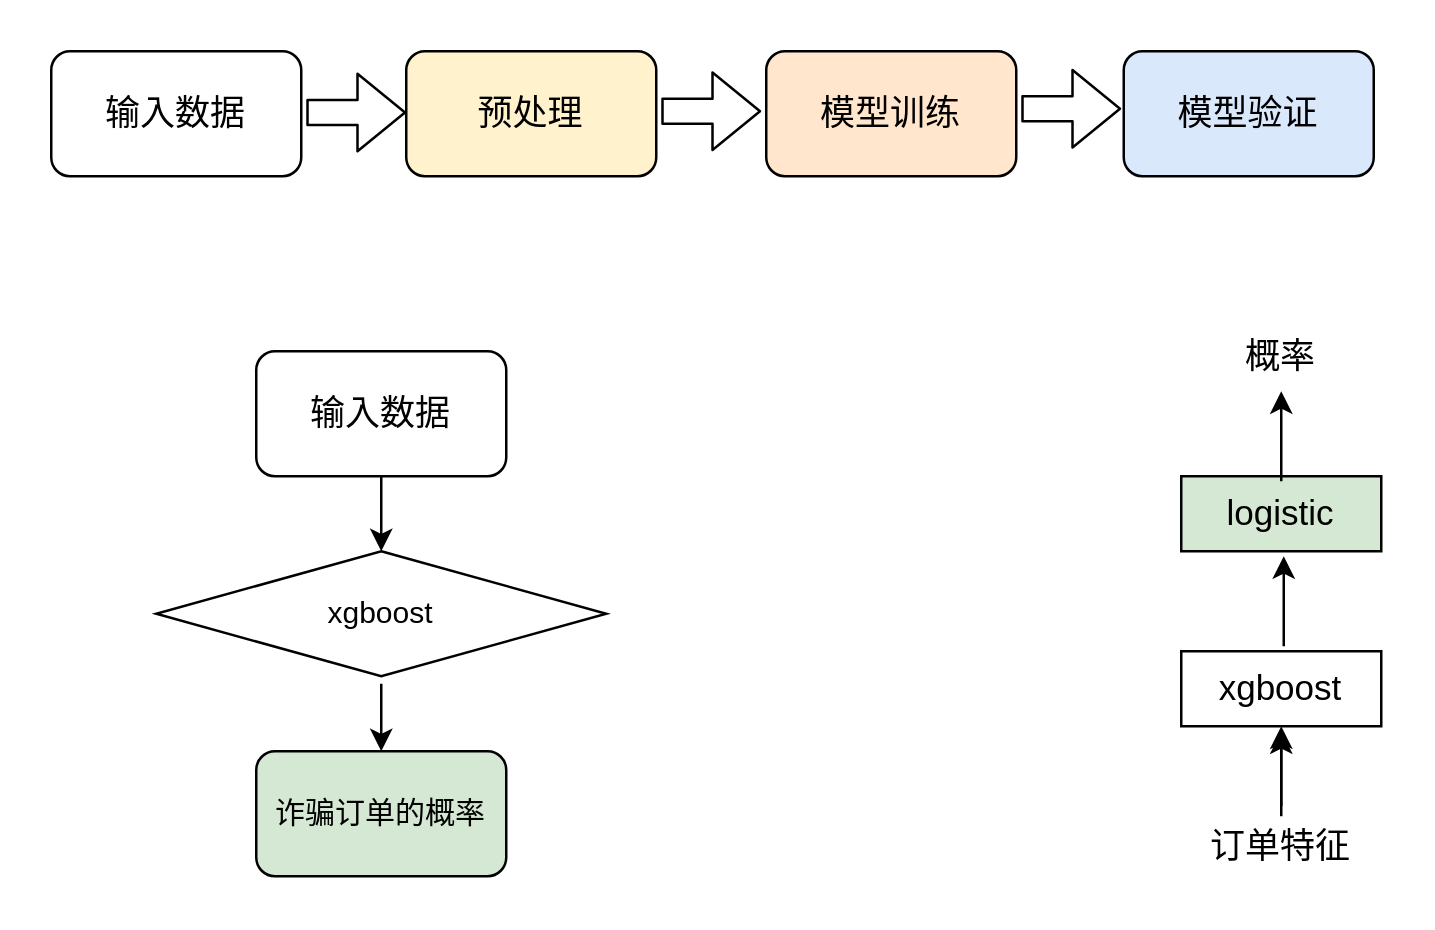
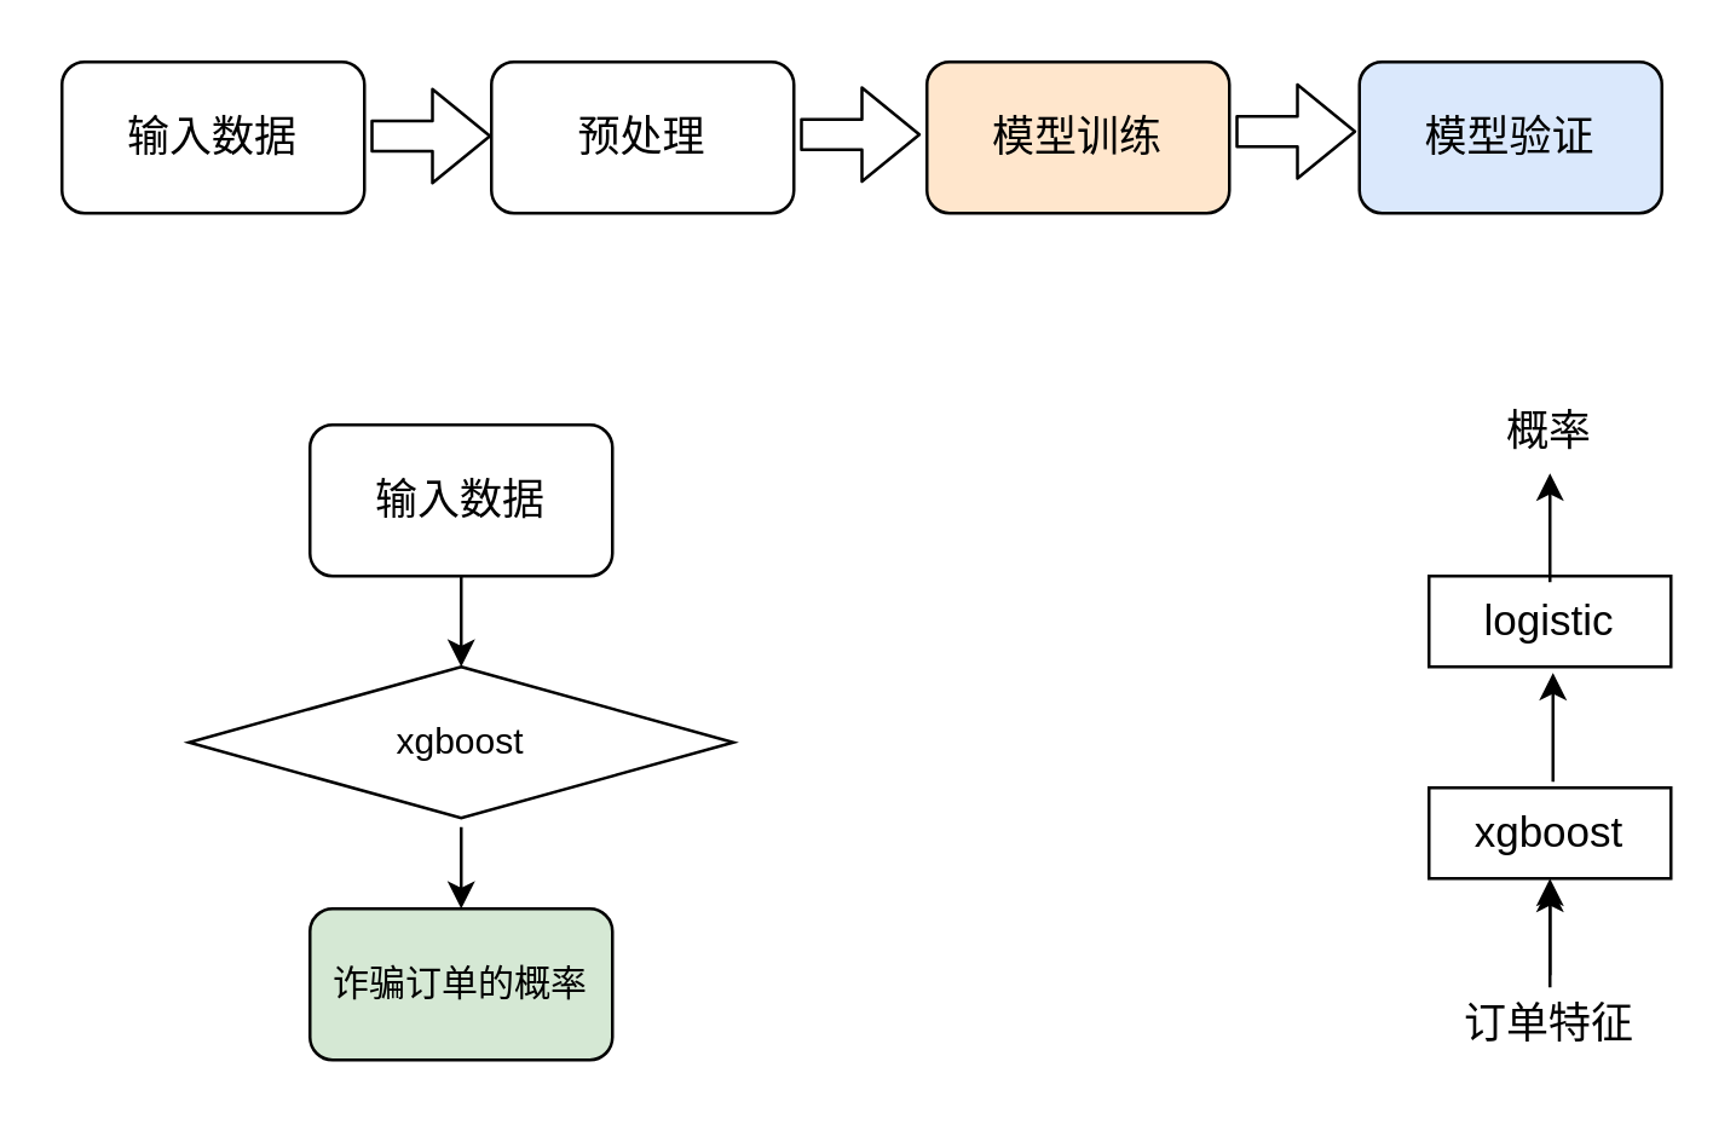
  <mxCell id="0" />
  <mxCell id="1" parent="0" />
  <mxCell id="2" value="&lt;font style=&quot;font-size: 14px&quot;&gt;输入数据&lt;/font&gt;" parent="1" style="rounded=1;whiteSpace=wrap;html=1;" vertex="1"><mxGeometry as="geometry" x="20" y="20" width="100" height="50" /></mxCell>
- <mxCell id="3" value="&lt;font style=&quot;font-size: 14px&quot;&gt;预处理&lt;/font&gt;" parent="1" style="rounded=1;whiteSpace=wrap;html=1;fillColor=#fff2cc;" vertex="1"><mxGeometry as="geometry" x="162" y="20" width="100" height="50" /></mxCell>
+ <mxCell id="3" value="&lt;font style=&quot;font-size: 14px&quot;&gt;预处理&lt;/font&gt;" parent="1" style="rounded=1;whiteSpace=wrap;html=1;" vertex="1"><mxGeometry as="geometry" x="162" y="20" width="100" height="50" /></mxCell>
  <mxCell id="4" value="&lt;font style=&quot;font-size: 14px&quot;&gt;模型训练&lt;/font&gt;" parent="1" style="rounded=1;whiteSpace=wrap;html=1;fillColor=#ffe6cc;" vertex="1"><mxGeometry as="geometry" x="306" y="20" width="100" height="50" /></mxCell>
  <mxCell id="5" value="&lt;font style=&quot;font-size: 14px&quot;&gt;模型验证&lt;/font&gt;" parent="1" style="rounded=1;whiteSpace=wrap;html=1;fillColor=#dae8fc;" vertex="1"><mxGeometry as="geometry" x="449" y="20" width="100" height="50" /></mxCell>
  <mxCell id="6" value="" parent="1" style="shape=flexArrow;endArrow=classic;html=1;" edge="1"><mxGeometry as="geometry" width="50" height="50" relative="1"><mxPoint as="sourcePoint" x="122" y="44.5" /><mxPoint as="targetPoint" x="162" y="44.5" /></mxGeometry></mxCell>
  <mxCell id="7" value="" parent="1" style="shape=flexArrow;endArrow=classic;html=1;" edge="1"><mxGeometry as="geometry" width="50" height="50" relative="1"><mxPoint as="sourcePoint" x="264" y="44" /><mxPoint as="targetPoint" x="304" y="44" /></mxGeometry></mxCell>
  <mxCell id="8" value="" parent="1" style="shape=flexArrow;endArrow=classic;html=1;" edge="1"><mxGeometry as="geometry" width="50" height="50" relative="1"><mxPoint as="sourcePoint" x="408" y="43" /><mxPoint as="targetPoint" x="448" y="43" /></mxGeometry></mxCell>
  <mxCell id="9" value="&lt;font style=&quot;font-size: 14px&quot;&gt;输入数据&lt;/font&gt;" parent="1" style="rounded=1;whiteSpace=wrap;html=1;" vertex="1"><mxGeometry as="geometry" x="102" y="140" width="100" height="50" /></mxCell>
  <mxCell id="10" value="xgboost" parent="1" style="rhombus;whiteSpace=wrap;html=1;" vertex="1"><mxGeometry as="geometry" x="62" y="220" width="180" height="50" /></mxCell>
  <mxCell id="11" value="" parent="1" style="endArrow=classic;html=1;exitX=0.5;exitY=1;exitDx=0;exitDy=0;entryX=0.5;entryY=0;entryDx=0;entryDy=0;" edge="1" source="9" target="10"><mxGeometry as="geometry" width="50" height="50" relative="1"><mxPoint as="sourcePoint" x="382" y="260" /><mxPoint as="targetPoint" x="432" y="210" /></mxGeometry></mxCell>
  <mxCell id="12" value="" parent="1" style="endArrow=classic;html=1;" edge="1"><mxGeometry as="geometry" width="50" height="50" relative="1"><mxPoint as="sourcePoint" x="152" y="273" /><mxPoint as="targetPoint" x="152" y="300" /></mxGeometry></mxCell>
  <mxCell id="13" value="诈骗订单的概率" parent="1" style="rounded=1;whiteSpace=wrap;html=1;fillColor=#d5e8d4;" vertex="1"><mxGeometry as="geometry" x="102" y="300" width="100" height="50" /></mxCell>
  <mxCell id="14" value="" parent="1" style="endArrow=classic;html=1;" edge="1"><mxGeometry as="geometry" width="50" height="50" relative="1"><mxPoint as="sourcePoint" x="512" y="322" /><mxPoint as="targetPoint" x="512" y="292" /></mxGeometry></mxCell>
  <mxCell id="15" value="" parent="1" style="edgeStyle=orthogonalEdgeStyle;rounded=0;orthogonalLoop=1;jettySize=auto;html=1;" edge="1" source="16" target="17"><mxGeometry as="geometry" relative="1"><Array as="points"><mxPoint x="512" y="310" /><mxPoint x="512" y="310" /></Array></mxGeometry></mxCell>
  <mxCell id="16" value="&lt;font style=&quot;font-size: 14px&quot;&gt;订单特征&lt;/font&gt;" parent="1" style="text;html=1;strokeColor=none;fillColor=none;align=center;verticalAlign=middle;whiteSpace=wrap;rounded=0;" vertex="1"><mxGeometry as="geometry" x="472" y="326" width="80" height="24" /></mxCell>
  <mxCell id="17" value="&lt;font style=&quot;font-size: 14px&quot;&gt;xgboost&lt;/font&gt;" parent="1" style="rounded=0;whiteSpace=wrap;html=1;" vertex="1"><mxGeometry as="geometry" x="472" y="260" width="80" height="30" /></mxCell>
  <mxCell id="18" value="" parent="1" style="edgeStyle=orthogonalEdgeStyle;rounded=0;orthogonalLoop=1;jettySize=auto;html=1;" edge="1"><mxGeometry as="geometry" relative="1"><mxPoint as="sourcePoint" x="513" y="258" /><mxPoint as="targetPoint" x="513" y="222" /></mxGeometry></mxCell>
- <mxCell id="19" value="&lt;p&gt;&lt;font style=&quot;font-size: 14px&quot;&gt;logistic&lt;/font&gt;&lt;/p&gt;" parent="1" style="rounded=0;whiteSpace=wrap;html=1;fillColor=#d5e8d4;" vertex="1"><mxGeometry as="geometry" x="472" y="190" width="80" height="30" /></mxCell>
+ <mxCell id="19" value="&lt;p&gt;&lt;font style=&quot;font-size: 14px&quot;&gt;logistic&lt;/font&gt;&lt;/p&gt;" parent="1" style="rounded=0;whiteSpace=wrap;html=1;" vertex="1"><mxGeometry as="geometry" x="472" y="190" width="80" height="30" /></mxCell>
  <mxCell id="20" value="" parent="1" style="edgeStyle=orthogonalEdgeStyle;rounded=0;orthogonalLoop=1;jettySize=auto;html=1;" edge="1"><mxGeometry as="geometry" relative="1"><mxPoint as="sourcePoint" x="512" y="192" /><mxPoint as="targetPoint" x="512" y="156" /></mxGeometry></mxCell>
  <mxCell id="21" value="&lt;font style=&quot;font-size: 14px&quot;&gt;概率&lt;/font&gt;" parent="1" style="text;html=1;strokeColor=none;fillColor=none;align=center;verticalAlign=middle;whiteSpace=wrap;rounded=0;" vertex="1"><mxGeometry as="geometry" x="472" y="130" width="80" height="24" /></mxCell>
